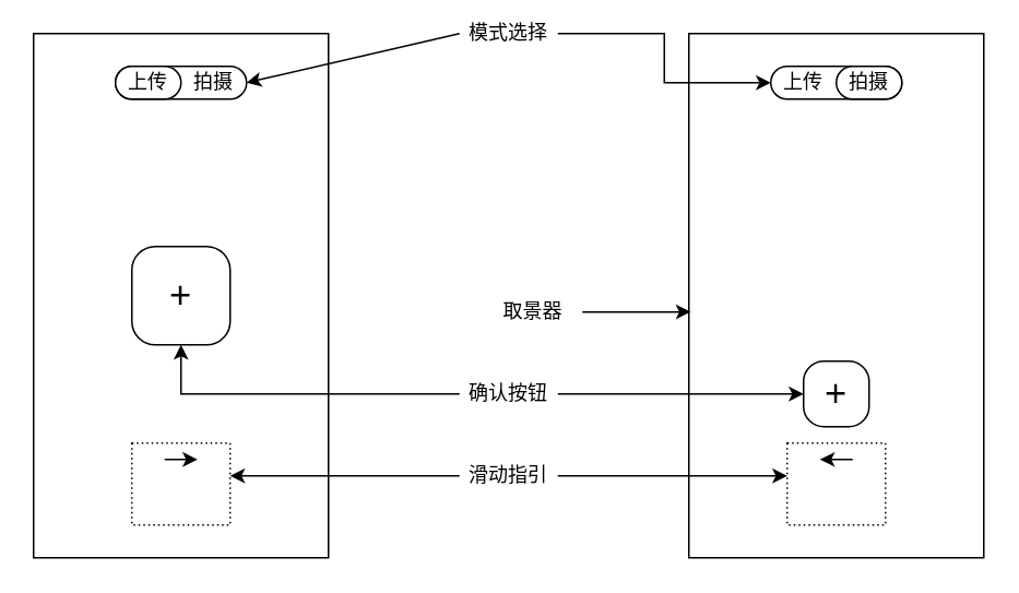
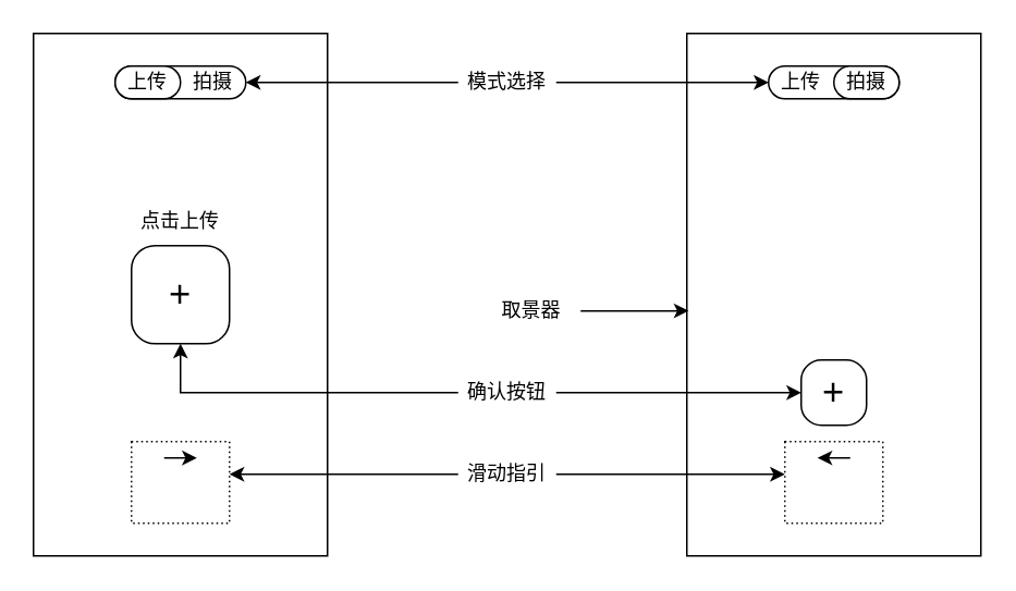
  <mxCell id="0" />
  <mxCell id="1" parent="0" />
  <mxCell id="2" value="" style="group" vertex="1" connectable="0" parent="1"><mxGeometry x="420" y="20" width="180" height="320" as="geometry" /></mxCell>
  <mxCell id="3" value="" style="rounded=0;whiteSpace=wrap;html=1;fillColor=none;" vertex="1" parent="2"><mxGeometry width="180" height="320" as="geometry" /></mxCell>
  <mxCell id="4" value="+" style="rounded=1;whiteSpace=wrap;html=1;fillColor=none;fontSize=23;arcSize=31;" vertex="1" parent="2"><mxGeometry x="70" y="200" width="40" height="40" as="geometry" /></mxCell>
  <mxCell id="5" value="" style="rounded=1;whiteSpace=wrap;html=1;arcSize=50;" vertex="1" parent="2"><mxGeometry x="50" y="20" width="80" height="20" as="geometry" /></mxCell>
  <mxCell id="6" value="拍摄" style="rounded=1;whiteSpace=wrap;html=1;arcSize=50;" vertex="1" parent="2"><mxGeometry x="90" y="20" width="40" height="20" as="geometry" /></mxCell>
  <mxCell id="7" value="上传" style="text;html=1;align=center;verticalAlign=middle;whiteSpace=wrap;rounded=0;" vertex="1" parent="2"><mxGeometry x="50" y="20" width="40" height="20" as="geometry" /></mxCell>
  <mxCell id="8" value="" style="endArrow=classic;html=1;rounded=0;" edge="1" parent="2"><mxGeometry width="50" height="50" relative="1" as="geometry"><mxPoint x="100" y="260" as="sourcePoint" /><mxPoint x="80" y="260" as="targetPoint" /></mxGeometry></mxCell>
  <mxCell id="9" value="" style="rounded=0;whiteSpace=wrap;html=1;fillColor=none;dashed=1;dashPattern=1 2;" vertex="1" parent="2"><mxGeometry x="60" y="250" width="60" height="50" as="geometry" /></mxCell>
  <mxCell id="10" value="" style="group" vertex="1" connectable="0" parent="1"><mxGeometry x="20" y="20" width="180" height="320" as="geometry" /></mxCell>
  <mxCell id="11" value="" style="rounded=0;whiteSpace=wrap;html=1;fillColor=none;" vertex="1" parent="10"><mxGeometry width="180" height="320" as="geometry" /></mxCell>
  <mxCell id="12" value="+" style="rounded=1;whiteSpace=wrap;html=1;fillColor=none;fontSize=23;arcSize=24;" vertex="1" parent="10"><mxGeometry x="60" y="130" width="60" height="60" as="geometry" /></mxCell>
+ <mxCell id="13" value="点击上传" style="text;html=1;align=center;verticalAlign=middle;whiteSpace=wrap;rounded=0;" vertex="1" parent="10"><mxGeometry x="60" y="100" width="60" height="30" as="geometry" /></mxCell>
  <mxCell id="14" value="" style="rounded=1;whiteSpace=wrap;html=1;arcSize=50;" vertex="1" parent="10"><mxGeometry x="50" y="20" width="80" height="20" as="geometry" /></mxCell>
  <mxCell id="15" value="上传" style="rounded=1;whiteSpace=wrap;html=1;arcSize=50;" vertex="1" parent="10"><mxGeometry x="50" y="20" width="40" height="20" as="geometry" /></mxCell>
  <mxCell id="16" value="拍摄" style="text;html=1;align=center;verticalAlign=middle;whiteSpace=wrap;rounded=0;" vertex="1" parent="10"><mxGeometry x="90" y="20" width="40" height="20" as="geometry" /></mxCell>
  <mxCell id="17" value="" style="endArrow=classic;html=1;rounded=0;" edge="1" parent="10"><mxGeometry width="50" height="50" relative="1" as="geometry"><mxPoint x="80" y="260" as="sourcePoint" /><mxPoint x="100" y="260" as="targetPoint" /></mxGeometry></mxCell>
  <mxCell id="18" value="" style="rounded=0;whiteSpace=wrap;html=1;fillColor=none;dashed=1;dashPattern=1 2;" vertex="1" parent="10"><mxGeometry x="60" y="250" width="60" height="50" as="geometry" /></mxCell>
  <mxCell id="19" value="" style="endArrow=none;html=1;rounded=0;entryX=0;entryY=0.5;entryDx=0;entryDy=0;exitX=1;exitY=0.5;exitDx=0;exitDy=0;startArrow=classic;startFill=1;" edge="1" parent="1" source="16" target="21"><mxGeometry width="50" height="50" relative="1" as="geometry"><mxPoint x="170" y="50" as="sourcePoint" /><mxPoint x="220" y="50" as="targetPoint" /></mxGeometry></mxCell>
  <mxCell id="20" style="edgeStyle=orthogonalEdgeStyle;rounded=0;orthogonalLoop=1;jettySize=auto;html=1;entryX=0;entryY=0.5;entryDx=0;entryDy=0;endArrow=classic;startFill=0;endFill=1;" edge="1" parent="1" source="21" target="7"><mxGeometry relative="1" as="geometry" /></mxCell>
- <mxCell id="21" value="模式选择" style="text;html=1;align=center;verticalAlign=middle;whiteSpace=wrap;rounded=0;" vertex="1" parent="1"><mxGeometry x="280" y="10" width="60" height="20" as="geometry" /></mxCell>
+ <mxCell id="21" value="模式选择" style="text;html=1;align=center;verticalAlign=middle;whiteSpace=wrap;rounded=0;" vertex="1" parent="1"><mxGeometry x="280" y="40" width="60" height="20" as="geometry" /></mxCell>
  <mxCell id="22" style="edgeStyle=orthogonalEdgeStyle;rounded=0;orthogonalLoop=1;jettySize=auto;html=1;" edge="1" parent="1" source="24" target="12"><mxGeometry relative="1" as="geometry" /></mxCell>
  <mxCell id="23" style="edgeStyle=orthogonalEdgeStyle;rounded=0;orthogonalLoop=1;jettySize=auto;html=1;" edge="1" parent="1" source="24" target="4"><mxGeometry relative="1" as="geometry" /></mxCell>
  <mxCell id="24" value="确认按钮" style="text;html=1;align=center;verticalAlign=middle;whiteSpace=wrap;rounded=0;" vertex="1" parent="1"><mxGeometry x="280" y="230" width="60" height="20" as="geometry" /></mxCell>
  <mxCell id="25" style="edgeStyle=orthogonalEdgeStyle;rounded=0;orthogonalLoop=1;jettySize=auto;html=1;" edge="1" parent="1" source="27" target="18"><mxGeometry relative="1" as="geometry"><Array as="points"><mxPoint x="180" y="290" /><mxPoint x="180" y="290" /></Array></mxGeometry></mxCell>
  <mxCell id="26" style="edgeStyle=orthogonalEdgeStyle;rounded=0;orthogonalLoop=1;jettySize=auto;html=1;" edge="1" parent="1" source="27" target="9"><mxGeometry relative="1" as="geometry"><Array as="points"><mxPoint x="500" y="290" /><mxPoint x="500" y="290" /></Array></mxGeometry></mxCell>
  <mxCell id="27" value="滑动指引" style="text;html=1;align=center;verticalAlign=middle;whiteSpace=wrap;rounded=0;" vertex="1" parent="1"><mxGeometry x="280" y="280" width="60" height="20" as="geometry" /></mxCell>
  <mxCell id="28" value="取景器" style="text;html=1;align=center;verticalAlign=middle;whiteSpace=wrap;rounded=0;" vertex="1" parent="1"><mxGeometry x="295" y="180" width="60" height="20" as="geometry" /></mxCell>
  <mxCell id="29" style="edgeStyle=orthogonalEdgeStyle;rounded=0;orthogonalLoop=1;jettySize=auto;html=1;entryX=0.006;entryY=0.531;entryDx=0;entryDy=0;entryPerimeter=0;" edge="1" parent="1" source="28" target="3"><mxGeometry relative="1" as="geometry"><mxPoint x="380" y="210" as="targetPoint" /><Array as="points"><mxPoint x="400" y="190" /><mxPoint x="400" y="190" /></Array></mxGeometry></mxCell>
